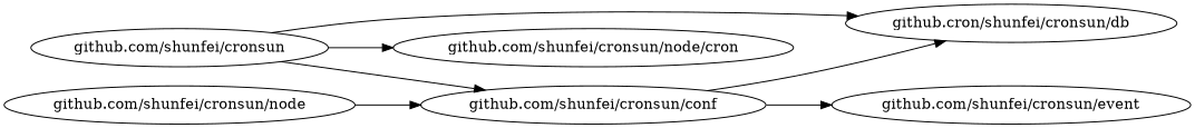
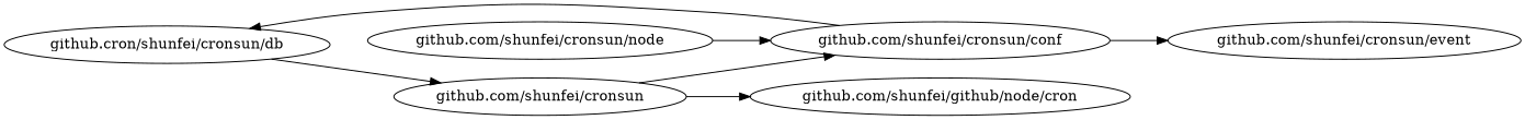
  digraph {
    rankdir=LR
    n1 [label="github.cron/shunfei/cronsun/db"]
    "github.com/shunfei/cronsun"
    "github.com/shunfei/cronsun/conf"
-   "github.com/shunfei/cronsun/node/cron"
+   "github.com/shunfei/cronsun/node/cron" [label="github.com/shunfei/github/node/cron"]
    "github.com/shunfei/cronsun/event"
    "github.com/shunfei/cronsun/node"
-   "github.com/shunfei/cronsun" -> n1
+   n1 -> "github.com/shunfei/cronsun"
    "github.com/shunfei/cronsun" -> "github.com/shunfei/cronsun/conf"
    "github.com/shunfei/cronsun" -> "github.com/shunfei/cronsun/node/cron"
    "github.com/shunfei/cronsun/conf" -> n1
    "github.com/shunfei/cronsun/conf" -> "github.com/shunfei/cronsun/event"
    "github.com/shunfei/cronsun/node" -> "github.com/shunfei/cronsun/conf"
  }
